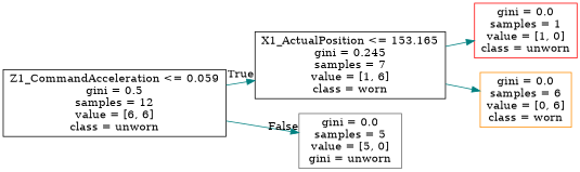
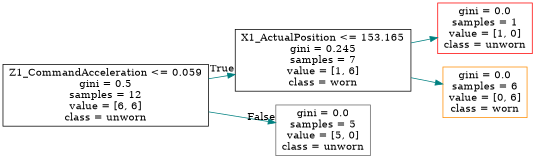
  digraph {
    rankdir=LR
    node [shape=box color=black]
    edge [color=teal]
    n1 [label="Z1_CommandAcceleration <= 0.059\ngini = 0.5\nsamples = 12\nvalue = [6, 6]\nclass = unworn"]
    n2 [label="X1_ActualPosition <= 153.165\ngini = 0.245\nsamples = 7\nvalue = [1, 6]\nclass = worn"]
-   n3 [label="gini = 0.0\nsamples = 5\nvalue = [5, 0]\ngini = unworn" color=gray40]
+   n3 [label="gini = 0.0\nsamples = 5\nvalue = [5, 0]\nclass = unworn" color=gray40]
    n4 [label="gini = 0.0\nsamples = 1\nvalue = [1, 0]\nclass = unworn" color=red]
    n5 [label="gini = 0.0\nsamples = 6\nvalue = [0, 6]\nclass = worn" color=darkorange]
    n1 -> n2 [headlabel=True labelangle=45 labeldistance=2.5]
    n1 -> n3 [headlabel=False labelangle=-45 labeldistance=2.5]
    n2 -> n4
    n2 -> n5
  }
